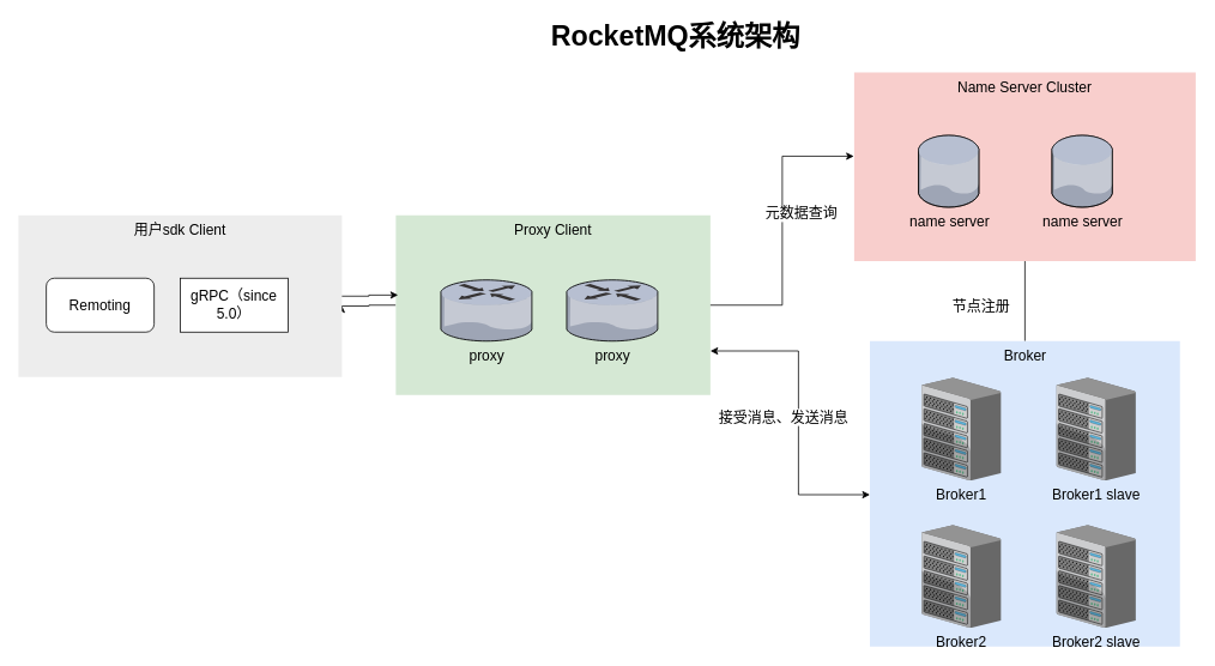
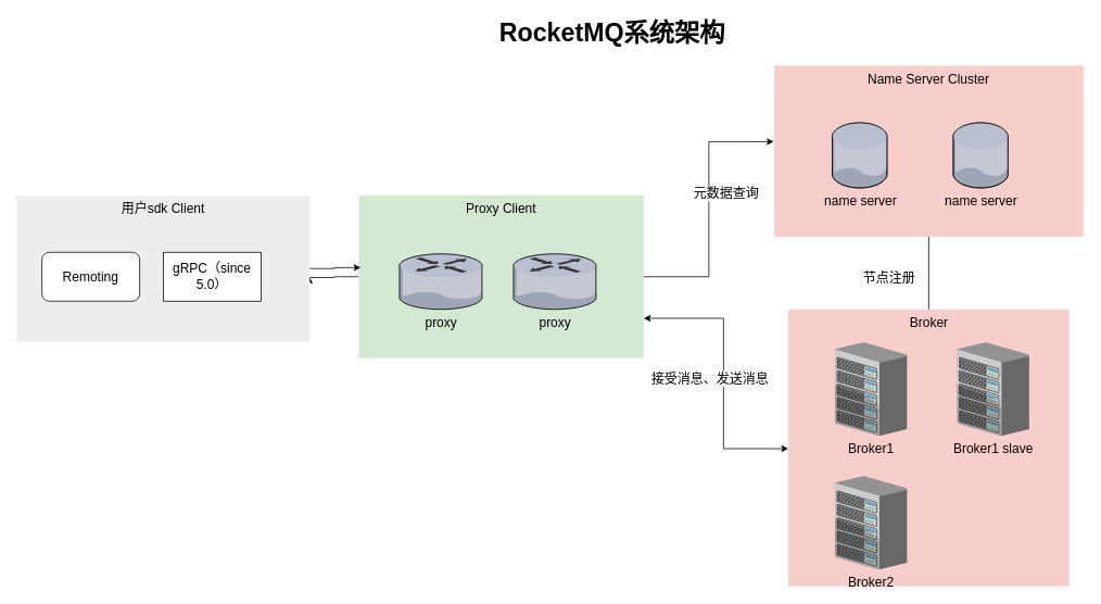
  <mxCell id="0" style=";html=1;" />
  <mxCell id="1" style=";html=1;" parent="0" />
  <mxCell id="2" value="Name Server Cluster" style="whiteSpace=wrap;html=1;fillColor=#f8cecc;fontSize=16;strokeColor=none;verticalAlign=top;" parent="1" vertex="1"><mxGeometry x="950" y="80" width="380" height="210" as="geometry" /></mxCell>
  <mxCell id="3" style="edgeStyle=orthogonalEdgeStyle;rounded=0;orthogonalLoop=1;jettySize=auto;html=1;startArrow=classic;startFill=1;fontSize=16;" parent="1" source="6" target="10" edge="1"><mxGeometry relative="1" as="geometry"><Array as="points"><mxPoint x="888" y="390" /><mxPoint x="888" y="550" /></Array></mxGeometry></mxCell>
  <mxCell id="4" value="接受消息、发送消息" style="edgeLabel;html=1;align=center;verticalAlign=middle;resizable=0;points=[];fontSize=16;" parent="3" vertex="1" connectable="0"><mxGeometry x="-0.108" y="2" relative="1" as="geometry"><mxPoint x="-20" y="20" as="offset" /></mxGeometry></mxCell>
  <mxCell id="5" style="edgeStyle=orthogonalEdgeStyle;rounded=0;orthogonalLoop=1;jettySize=auto;html=1;entryX=0.999;entryY=0.555;entryDx=0;entryDy=0;entryPerimeter=0;" parent="1" source="6" target="7" edge="1"><mxGeometry relative="1" as="geometry"><Array as="points"><mxPoint x="410" y="339" /><mxPoint x="380" y="340" /></Array></mxGeometry></mxCell>
  <mxCell id="6" value="Proxy Client" style="whiteSpace=wrap;html=1;fillColor=#d5e8d4;fontSize=16;strokeColor=none;verticalAlign=top;" parent="1" vertex="1"><mxGeometry x="440" y="239" width="350" height="200" as="geometry" /></mxCell>
  <mxCell id="7" value="用户sdk Client" style="whiteSpace=wrap;html=1;fillColor=#EDEDED;fontSize=16;strokeColor=none;verticalAlign=top;" parent="1" vertex="1"><mxGeometry x="20" y="239" width="360" height="180" as="geometry" /></mxCell>
  <mxCell id="8" style="edgeStyle=orthogonalEdgeStyle;rounded=0;orthogonalLoop=1;jettySize=auto;html=1;fontSize=16;endArrow=none;" parent="1" source="10" target="2" edge="1"><mxGeometry relative="1" as="geometry" /></mxCell>
  <mxCell id="9" value="节点注册" style="edgeLabel;html=1;align=center;verticalAlign=middle;resizable=0;points=[];fontSize=16;" parent="8" vertex="1" connectable="0"><mxGeometry x="-0.025" relative="1" as="geometry"><mxPoint x="-50" y="3" as="offset" /></mxGeometry></mxCell>
- <mxCell id="10" value="Broker" style="whiteSpace=wrap;html=1;fillColor=#dae8fc;fontSize=16;strokeColor=none;verticalAlign=top;" parent="1" vertex="1"><mxGeometry x="967.5" y="379" width="345" height="340" as="geometry" /></mxCell>
+ <mxCell id="10" value="Broker" style="whiteSpace=wrap;html=1;fillColor=#f8cecc;fontSize=16;strokeColor=none;verticalAlign=top;" parent="1" vertex="1"><mxGeometry x="967.5" y="379" width="345" height="340" as="geometry" /></mxCell>
  <mxCell id="11" value="Broker1 slave" style="verticalLabelPosition=bottom;aspect=fixed;html=1;verticalAlign=top;strokeColor=none;shape=mxgraph.citrix.chassis;fillColor=#66B2FF;gradientColor=#0066CC;fontSize=16;" parent="1" vertex="1"><mxGeometry x="1175" y="420" width="88.31" height="114" as="geometry" /></mxCell>
  <mxCell id="12" value="RocketMQ系统架构" style="text;strokeColor=none;fillColor=none;html=1;fontSize=31;fontStyle=1;verticalAlign=middle;align=center;" parent="1" vertex="1"><mxGeometry x="320" y="20" width="861" height="40" as="geometry" /></mxCell>
  <mxCell id="13" value="Broker1" style="verticalLabelPosition=bottom;aspect=fixed;html=1;verticalAlign=top;strokeColor=none;shape=mxgraph.citrix.chassis;fillColor=#66B2FF;gradientColor=#0066CC;fontSize=16;" parent="1" vertex="1"><mxGeometry x="1025" y="420" width="88.31" height="114" as="geometry" /></mxCell>
  <mxCell id="14" value="Broker2" style="verticalLabelPosition=bottom;aspect=fixed;html=1;verticalAlign=top;strokeColor=none;shape=mxgraph.citrix.chassis;fillColor=#66B2FF;gradientColor=#0066CC;fontSize=16;" parent="1" vertex="1"><mxGeometry x="1025" y="584" width="88.31" height="114" as="geometry" /></mxCell>
- <mxCell id="15" value="Broker2 slave" style="verticalLabelPosition=bottom;aspect=fixed;html=1;verticalAlign=top;strokeColor=none;shape=mxgraph.citrix.chassis;fillColor=#66B2FF;gradientColor=#0066CC;fontSize=16;" parent="1" vertex="1"><mxGeometry x="1175" y="584" width="88.31" height="114" as="geometry" /></mxCell>
  <mxCell id="16" value="name server" style="verticalLabelPosition=bottom;sketch=0;aspect=fixed;html=1;verticalAlign=top;strokeColor=none;align=center;outlineConnect=0;shape=mxgraph.citrix.database;fontSize=16;" parent="1" vertex="1"><mxGeometry x="1021.5" y="150" width="68" height="80" as="geometry" /></mxCell>
  <mxCell id="17" value="proxy" style="verticalLabelPosition=bottom;sketch=0;aspect=fixed;html=1;verticalAlign=top;strokeColor=none;align=center;outlineConnect=0;shape=mxgraph.citrix.router;fontSize=16;" parent="1" vertex="1"><mxGeometry x="490" y="311" width="102.47" height="68" as="geometry" /></mxCell>
  <mxCell id="18" value="proxy" style="verticalLabelPosition=bottom;sketch=0;aspect=fixed;html=1;verticalAlign=top;strokeColor=none;align=center;outlineConnect=0;shape=mxgraph.citrix.router;fontSize=16;" parent="1" vertex="1"><mxGeometry x="630" y="311" width="102.47" height="68" as="geometry" /></mxCell>
  <mxCell id="19" value="Remoting" style="rounded=1;whiteSpace=wrap;html=1;fontSize=16;" parent="1" vertex="1"><mxGeometry x="51" y="309" width="120" height="60" as="geometry" /></mxCell>
  <mxCell id="20" value="gRPC（since 5.0）" style="whiteSpace=wrap;html=1;fontSize=16;rounded=0;" parent="1" vertex="1"><mxGeometry x="200" y="309" width="120" height="60" as="geometry" /></mxCell>
  <mxCell id="21" style="edgeStyle=orthogonalEdgeStyle;rounded=0;orthogonalLoop=1;jettySize=auto;html=1;entryX=0.007;entryY=0.444;entryDx=0;entryDy=0;entryPerimeter=0;fontSize=16;" parent="1" source="7" target="6" edge="1"><mxGeometry relative="1" as="geometry" /></mxCell>
  <mxCell id="22" style="edgeStyle=orthogonalEdgeStyle;rounded=0;orthogonalLoop=1;jettySize=auto;html=1;entryX=-0.001;entryY=0.444;entryDx=0;entryDy=0;entryPerimeter=0;fontSize=16;" parent="1" source="6" target="2" edge="1"><mxGeometry relative="1" as="geometry" /></mxCell>
  <mxCell id="23" value="元数据查询" style="edgeLabel;html=1;align=center;verticalAlign=middle;resizable=0;points=[];fontSize=16;" parent="22" vertex="1" connectable="0"><mxGeometry x="0.254" y="-2" relative="1" as="geometry"><mxPoint x="18" y="21" as="offset" /></mxGeometry></mxCell>
  <mxCell id="24" value="name server" style="verticalLabelPosition=bottom;sketch=0;aspect=fixed;html=1;verticalAlign=top;strokeColor=none;align=center;outlineConnect=0;shape=mxgraph.citrix.database;fontSize=16;" parent="1" vertex="1"><mxGeometry x="1170" y="150" width="68" height="80" as="geometry" /></mxCell>
